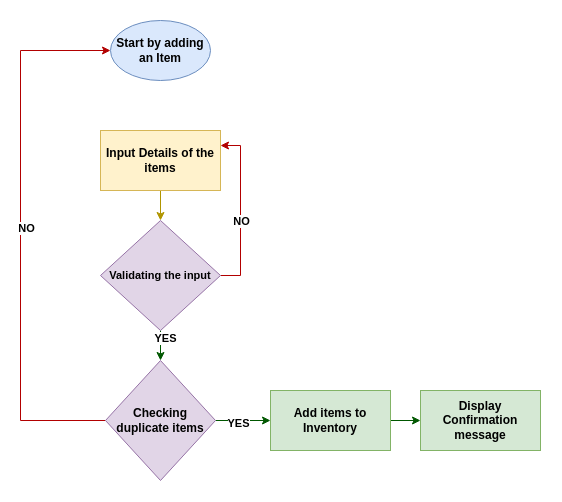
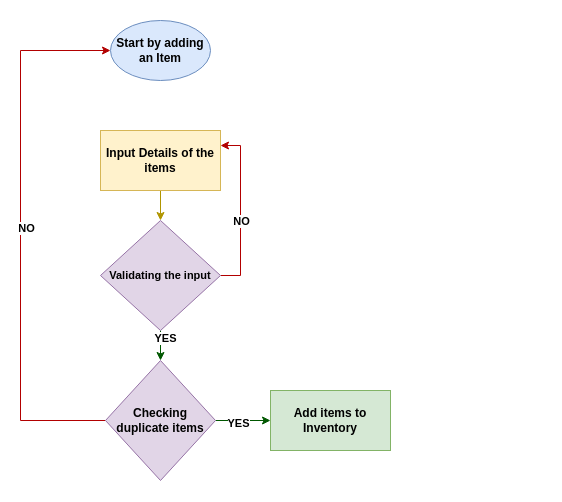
  <mxCell id="0" />
  <mxCell id="1" parent="0" />
  <mxCell id="2" value="&lt;span&gt;Start by adding an Item&lt;/span&gt;" style="ellipse;whiteSpace=wrap;html=1;fontStyle=1;fillColor=#dae8fc;strokeColor=#6c8ebf;" vertex="1" parent="1"><mxGeometry x="110" y="20" width="100" height="60" as="geometry" /></mxCell>
  <mxCell id="3" style="edgeStyle=orthogonalEdgeStyle;rounded=0;orthogonalLoop=1;jettySize=auto;html=1;entryX=0.5;entryY=0;entryDx=0;entryDy=0;fillColor=#e3c800;strokeColor=#B09500;" edge="1" parent="1" source="4" target="9"><mxGeometry relative="1" as="geometry" /></mxCell>
  <mxCell id="4" value="&lt;b&gt;Input Details of the items&lt;/b&gt;" style="rounded=0;whiteSpace=wrap;html=1;fillColor=#fff2cc;strokeColor=#d6b656;" vertex="1" parent="1"><mxGeometry x="100" y="130" width="120" height="60" as="geometry" /></mxCell>
  <mxCell id="5" style="edgeStyle=orthogonalEdgeStyle;rounded=0;orthogonalLoop=1;jettySize=auto;html=1;entryX=0.5;entryY=0;entryDx=0;entryDy=0;fillColor=#008a00;strokeColor=#005700;" edge="1" parent="1" source="9" target="14"><mxGeometry relative="1" as="geometry" /></mxCell>
  <mxCell id="6" value="YES" style="edgeLabel;html=1;align=center;verticalAlign=middle;resizable=0;points=[];fontStyle=1" vertex="1" connectable="0" parent="5"><mxGeometry x="-0.706" y="4" relative="1" as="geometry"><mxPoint as="offset" /></mxGeometry></mxCell>
  <mxCell id="7" style="edgeStyle=orthogonalEdgeStyle;rounded=0;orthogonalLoop=1;jettySize=auto;html=1;entryX=1;entryY=0.25;entryDx=0;entryDy=0;fillColor=#e51400;strokeColor=#B20000;" edge="1" parent="1" source="9" target="4"><mxGeometry relative="1" as="geometry"><Array as="points"><mxPoint x="240" y="275" /><mxPoint x="240" y="145" /></Array></mxGeometry></mxCell>
  <mxCell id="8" value="NO" style="edgeLabel;html=1;align=center;verticalAlign=middle;resizable=0;points=[];fontStyle=1" vertex="1" connectable="0" parent="7"><mxGeometry x="-0.114" relative="1" as="geometry"><mxPoint as="offset" /></mxGeometry></mxCell>
  <mxCell id="9" value="&lt;b&gt;&lt;font style=&quot;font-size: 11px;&quot;&gt;Validating the input&lt;/font&gt;&lt;/b&gt;" style="rhombus;whiteSpace=wrap;html=1;fillColor=#e1d5e7;strokeColor=#9673a6;" vertex="1" parent="1"><mxGeometry x="100" y="220" width="120" height="110" as="geometry" /></mxCell>
  <mxCell id="10" style="edgeStyle=orthogonalEdgeStyle;rounded=0;orthogonalLoop=1;jettySize=auto;html=1;entryX=0;entryY=0.5;entryDx=0;entryDy=0;fillColor=#008a00;strokeColor=#005700;" edge="1" parent="1" source="14" target="16"><mxGeometry relative="1" as="geometry" /></mxCell>
  <mxCell id="11" value="YES" style="edgeLabel;html=1;align=center;verticalAlign=middle;resizable=0;points=[];fontStyle=1" vertex="1" connectable="0" parent="10"><mxGeometry x="-0.197" y="-2" relative="1" as="geometry"><mxPoint as="offset" /></mxGeometry></mxCell>
  <mxCell id="12" style="edgeStyle=orthogonalEdgeStyle;rounded=0;orthogonalLoop=1;jettySize=auto;html=1;entryX=0;entryY=0.5;entryDx=0;entryDy=0;fillColor=#e51400;strokeColor=#B20000;" edge="1" parent="1" source="14" target="2"><mxGeometry relative="1" as="geometry"><Array as="points"><mxPoint x="20" y="420" /><mxPoint x="20" y="50" /></Array></mxGeometry></mxCell>
  <mxCell id="13" value="NO" style="edgeLabel;html=1;align=center;verticalAlign=middle;resizable=0;points=[];fontStyle=1" vertex="1" connectable="0" parent="12"><mxGeometry x="0.021" y="-5" relative="1" as="geometry"><mxPoint as="offset" /></mxGeometry></mxCell>
  <mxCell id="14" value="&lt;b&gt;Checking duplicate items&lt;/b&gt;" style="rhombus;whiteSpace=wrap;html=1;fillColor=#e1d5e7;strokeColor=#9673a6;" vertex="1" parent="1"><mxGeometry x="105" y="360" width="110" height="120" as="geometry" /></mxCell>
- <mxCell id="15" style="edgeStyle=orthogonalEdgeStyle;rounded=0;orthogonalLoop=1;jettySize=auto;html=1;entryX=0;entryY=0.5;entryDx=0;entryDy=0;fillColor=#008a00;strokeColor=#005700;" edge="1" parent="1" source="16" target="17"><mxGeometry relative="1" as="geometry" /></mxCell>
  <mxCell id="16" value="&lt;b&gt;Add items to Inventory&lt;/b&gt;" style="rounded=0;whiteSpace=wrap;html=1;fillColor=#d5e8d4;strokeColor=#82b366;" vertex="1" parent="1"><mxGeometry x="270" y="390" width="120" height="60" as="geometry" /></mxCell>
- <mxCell id="17" value="&lt;b&gt;Display Confirmation message&lt;/b&gt;" style="rounded=0;whiteSpace=wrap;html=1;fillColor=#d5e8d4;strokeColor=#82b366;" vertex="1" parent="1"><mxGeometry x="420" y="390" width="120" height="60" as="geometry" /></mxCell>
